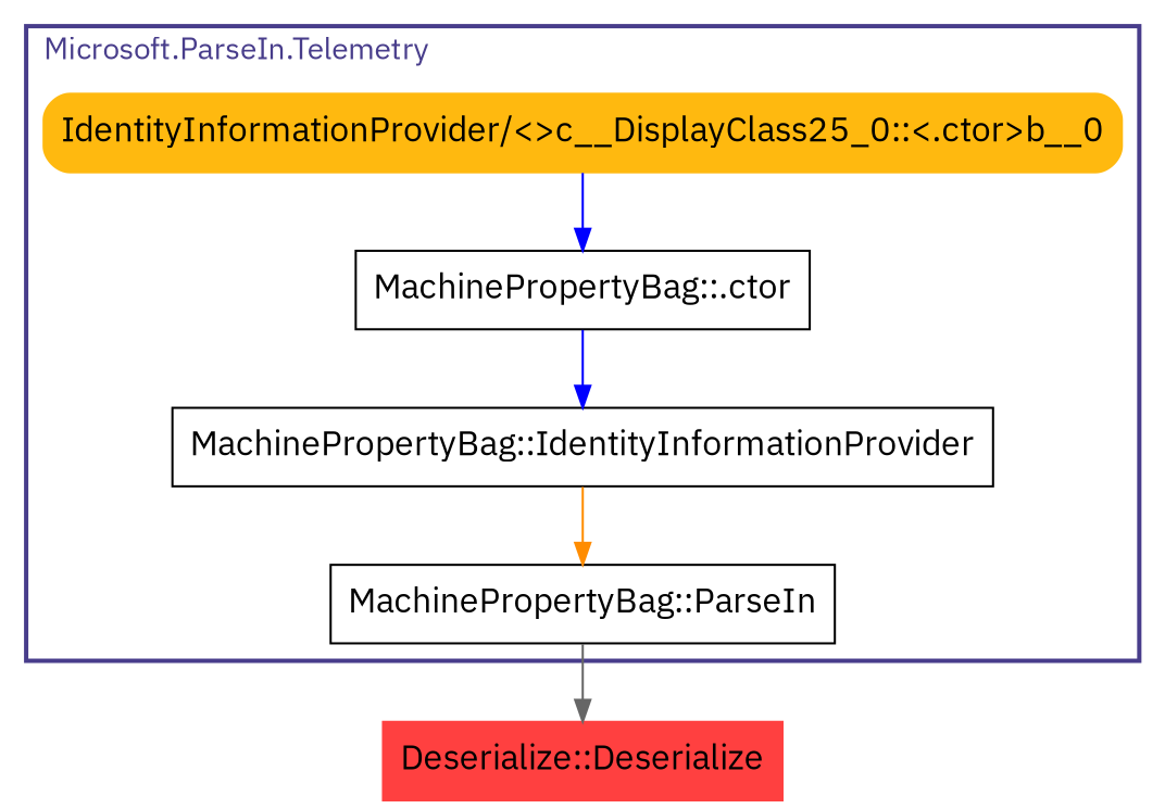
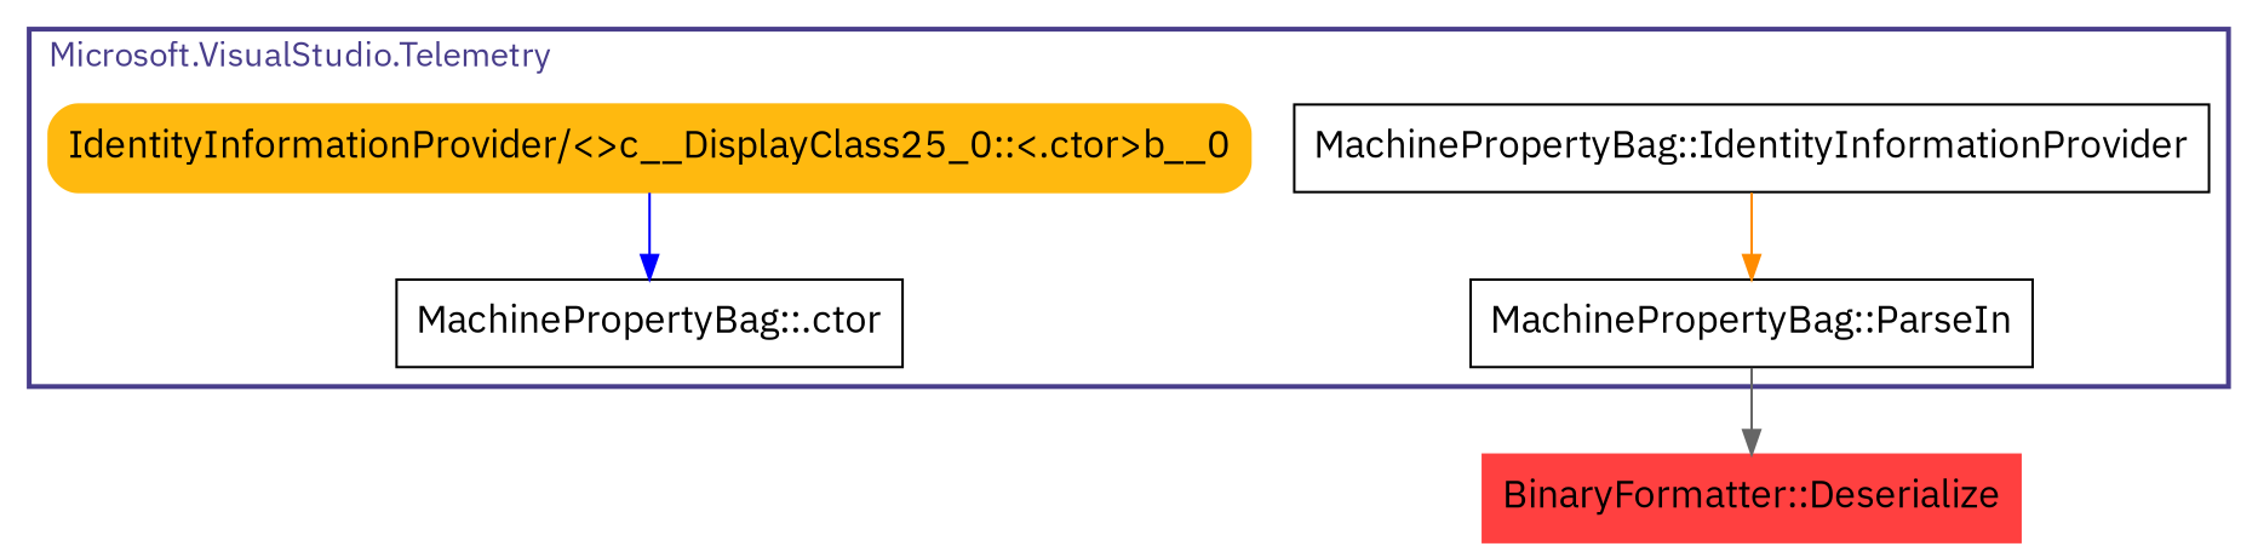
  digraph {
    fontname="IBM Plex Sans"
    node [fontname="IBM Plex Sans" fontsize=16 shape=box]
    edge [color=blue fontname="IBM Plex Sans"]
    n1 [label="MachinePropertyBag::ParseIn"]
    n2 [label="MachinePropertyBag::IdentityInformationProvider"]
    n3 [label="MachinePropertyBag::.ctor"]
    n4 [color=darkgoldenrod1 fillcolor=darkgoldenrod1 label="IdentityInformationProvider/<>c__DisplayClass25_0::<.ctor>b__0" style="filled, rounded"]
-   n5 [color=brown1 fillcolor=brown1 label="Deserialize::Deserialize" style=filled]
+   n5 [color=brown1 fillcolor=brown1 label="BinaryFormatter::Deserialize" style=filled]
    subgraph cluster_1 {
      color=darkslateblue
      fontcolor=darkslateblue
-     label="Microsoft.ParseIn.Telemetry"
+     label="Microsoft.VisualStudio.Telemetry"
      labeljust=l
      penwidth=2
      n1
      n2
      n3
      n4
    }
    n1 -> n5 [color=gray40]
    n2 -> n1 [color=darkorange]
-   n3 -> n2
    n4 -> n3
  }
